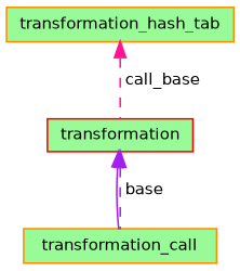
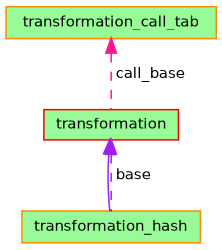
  digraph {
    node [color=darkorange fillcolor=palegreen fontname=Helvetica fontsize=10 shape=record style=filled]
    edge [color=purple dir=back fontname=Helvetica fontsize=10 labelfontname=Helvetica labelfontsize=10 style=dashed]
-   n1 [fontcolor=black height=0.2 label=transformation_call width=0.4]
+   n1 [fontcolor=black height=0.2 label=transformation_hash width=0.4]
    n2 [color=red height=0.2 label=transformation width=0.4]
-   n3 [height=0.2 label=transformation_hash_tab width=0.4]
+   n3 [height=0.2 label=transformation_call_tab width=0.4]
    n2 -> n1 [style=solid]
    n2 -> n1 [label=" base"]
    n3 -> n2 [color=deeppink label=" call_base"]
  }
